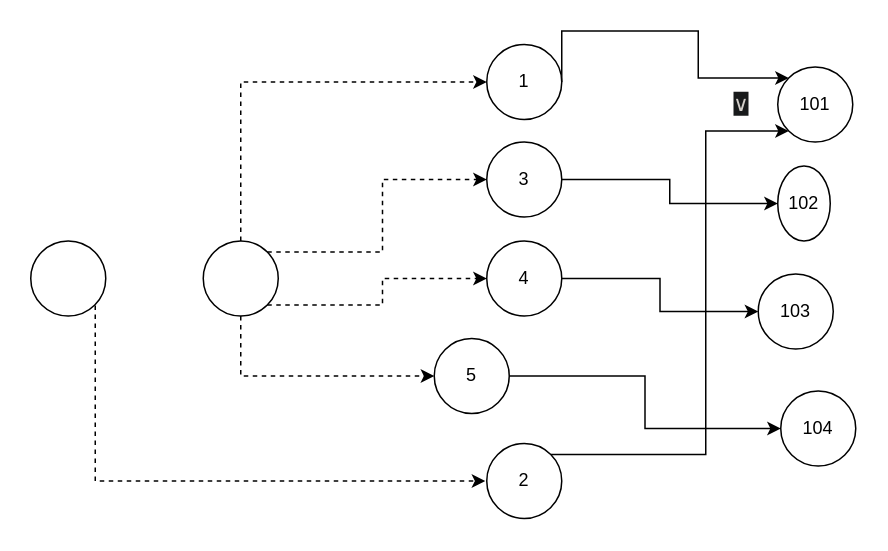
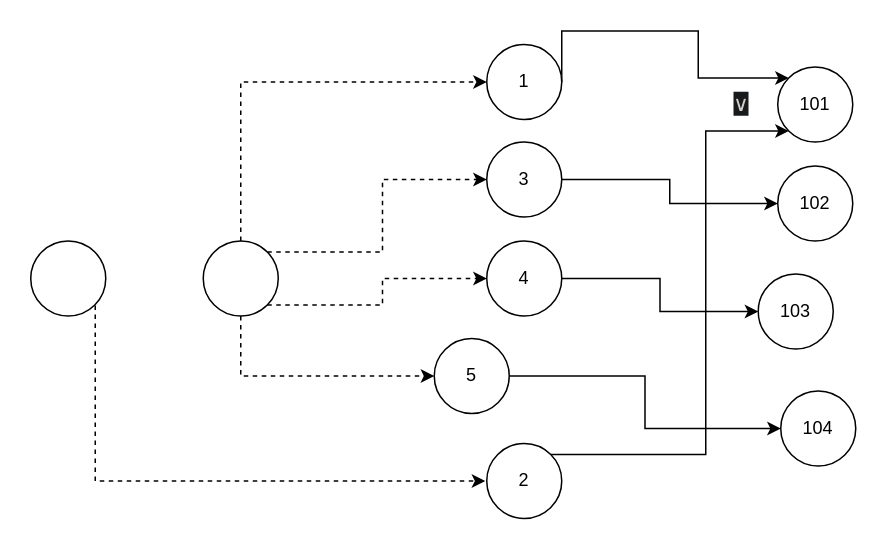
  <mxCell id="0" />
  <mxCell id="1" parent="0" />
  <mxCell id="2" value="" style="ellipse;whiteSpace=wrap;html=1;aspect=fixed;" vertex="1" parent="1"><mxGeometry x="20" y="160" width="50" height="50" as="geometry" /></mxCell>
  <mxCell id="3" style="edgeStyle=orthogonalEdgeStyle;rounded=0;orthogonalLoop=1;jettySize=auto;html=1;exitX=0.5;exitY=1;exitDx=0;exitDy=0;entryX=0;entryY=0.5;entryDx=0;entryDy=0;dashed=1;" edge="1" parent="1" source="7" target="18"><mxGeometry relative="1" as="geometry" /></mxCell>
  <mxCell id="4" style="edgeStyle=orthogonalEdgeStyle;rounded=0;orthogonalLoop=1;jettySize=auto;html=1;exitX=1;exitY=1;exitDx=0;exitDy=0;entryX=0;entryY=0.5;entryDx=0;entryDy=0;dashed=1;" edge="1" parent="1" source="7" target="16"><mxGeometry relative="1" as="geometry" /></mxCell>
  <mxCell id="5" style="edgeStyle=orthogonalEdgeStyle;rounded=0;orthogonalLoop=1;jettySize=auto;html=1;exitX=1;exitY=0;exitDx=0;exitDy=0;entryX=0;entryY=0.5;entryDx=0;entryDy=0;dashed=1;" edge="1" parent="1" source="7" target="14"><mxGeometry relative="1" as="geometry" /></mxCell>
  <mxCell id="6" style="edgeStyle=orthogonalEdgeStyle;rounded=0;orthogonalLoop=1;jettySize=auto;html=1;exitX=0.5;exitY=0;exitDx=0;exitDy=0;entryX=0;entryY=0.5;entryDx=0;entryDy=0;dashed=1;" edge="1" parent="1" source="7" target="12"><mxGeometry relative="1" as="geometry" /></mxCell>
  <mxCell id="7" value="" style="ellipse;whiteSpace=wrap;html=1;aspect=fixed;" vertex="1" parent="1"><mxGeometry x="135" y="160" width="50" height="50" as="geometry" /></mxCell>
  <mxCell id="8" style="edgeStyle=orthogonalEdgeStyle;rounded=0;orthogonalLoop=1;jettySize=auto;html=1;exitX=1;exitY=1;exitDx=0;exitDy=0;dashed=1;" edge="1" parent="1"><mxGeometry relative="1" as="geometry"><mxPoint x="323" y="320" as="targetPoint" /><mxPoint x="63" y="203" as="sourcePoint" /><Array as="points"><mxPoint x="63" y="320" /></Array></mxGeometry></mxCell>
  <mxCell id="9" style="edgeStyle=orthogonalEdgeStyle;rounded=0;orthogonalLoop=1;jettySize=auto;html=1;exitX=1;exitY=0;exitDx=0;exitDy=0;entryX=0;entryY=1;entryDx=0;entryDy=0;" edge="1" parent="1" source="10" target="19"><mxGeometry relative="1" as="geometry"><Array as="points"><mxPoint x="470" y="302" /><mxPoint x="470" y="87" /></Array></mxGeometry></mxCell>
  <mxCell id="10" value="2" style="ellipse;whiteSpace=wrap;html=1;aspect=fixed;" vertex="1" parent="1"><mxGeometry x="324" y="295" width="50" height="50" as="geometry" /></mxCell>
  <mxCell id="11" style="edgeStyle=orthogonalEdgeStyle;rounded=0;orthogonalLoop=1;jettySize=auto;html=1;exitX=1;exitY=0.5;exitDx=0;exitDy=0;entryX=0;entryY=0;entryDx=0;entryDy=0;" edge="1" parent="1" source="12" target="19"><mxGeometry relative="1" as="geometry"><Array as="points"><mxPoint x="374" y="20" /><mxPoint x="465" y="20" /><mxPoint x="465" y="51" /></Array></mxGeometry></mxCell>
  <mxCell id="12" value="1" style="ellipse;whiteSpace=wrap;html=1;aspect=fixed;" vertex="1" parent="1"><mxGeometry x="324" y="29" width="50" height="50" as="geometry" /></mxCell>
  <mxCell id="13" style="edgeStyle=orthogonalEdgeStyle;rounded=0;orthogonalLoop=1;jettySize=auto;html=1;exitX=1;exitY=0.5;exitDx=0;exitDy=0;entryX=0;entryY=0.5;entryDx=0;entryDy=0;" edge="1" parent="1" source="14" target="20"><mxGeometry relative="1" as="geometry" /></mxCell>
  <mxCell id="14" value="3" style="ellipse;whiteSpace=wrap;html=1;aspect=fixed;" vertex="1" parent="1"><mxGeometry x="324" y="94" width="50" height="50" as="geometry" /></mxCell>
  <mxCell id="15" style="edgeStyle=orthogonalEdgeStyle;rounded=0;orthogonalLoop=1;jettySize=auto;html=1;exitX=1;exitY=0.5;exitDx=0;exitDy=0;entryX=0;entryY=0.5;entryDx=0;entryDy=0;" edge="1" parent="1" source="16" target="21"><mxGeometry relative="1" as="geometry" /></mxCell>
  <mxCell id="16" value="4" style="ellipse;whiteSpace=wrap;html=1;aspect=fixed;" vertex="1" parent="1"><mxGeometry x="324" y="160" width="50" height="50" as="geometry" /></mxCell>
  <mxCell id="17" style="edgeStyle=orthogonalEdgeStyle;rounded=0;orthogonalLoop=1;jettySize=auto;html=1;exitX=1;exitY=0.5;exitDx=0;exitDy=0;entryX=0;entryY=0.5;entryDx=0;entryDy=0;" edge="1" parent="1" source="18" target="22"><mxGeometry relative="1" as="geometry" /></mxCell>
  <mxCell id="18" value="5" style="ellipse;whiteSpace=wrap;html=1;aspect=fixed;" vertex="1" parent="1"><mxGeometry x="289" y="225" width="50" height="50" as="geometry" /></mxCell>
  <mxCell id="19" value="101" style="ellipse;whiteSpace=wrap;html=1;aspect=fixed;" vertex="1" parent="1"><mxGeometry x="518" y="44" width="50" height="50" as="geometry" /></mxCell>
- <mxCell id="20" value="102" style="ellipse;whiteSpace=wrap;html=1;aspect=fixed;" vertex="1" parent="1"><mxGeometry x="518" y="110" width="35" height="50" as="geometry" /></mxCell>
+ <mxCell id="20" value="102" style="ellipse;whiteSpace=wrap;html=1;aspect=fixed;" vertex="1" parent="1"><mxGeometry x="518" y="110" width="50" height="50" as="geometry" /></mxCell>
  <mxCell id="21" value="103" style="ellipse;whiteSpace=wrap;html=1;aspect=fixed;" vertex="1" parent="1"><mxGeometry x="505" y="182" width="50" height="50" as="geometry" /></mxCell>
  <mxCell id="22" value="104" style="ellipse;whiteSpace=wrap;html=1;aspect=fixed;" vertex="1" parent="1"><mxGeometry x="520" y="260" width="50" height="50" as="geometry" /></mxCell>
  <mxCell id="23" value="&lt;span data-darkreader-inline-bgcolor=&quot;&quot; data-darkreader-inline-color=&quot;&quot; style=&quot;color: rgb(211, 207, 202); font-family: sans-serif; font-size: 14px; text-align: start; background-color: rgb(24, 26, 27); --darkreader-inline-color: #c9c5be; --darkreader-inline-bgcolor: #131516;&quot;&gt;∨&lt;/span&gt;" style="text;html=1;align=center;verticalAlign=middle;whiteSpace=wrap;rounded=0;" vertex="1" parent="1"><mxGeometry x="464" y="54" width="60" height="30" as="geometry" /></mxCell>
